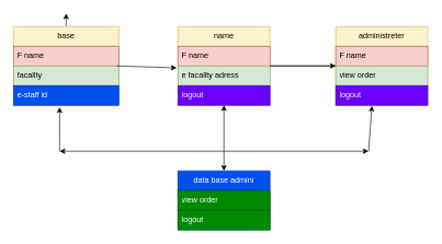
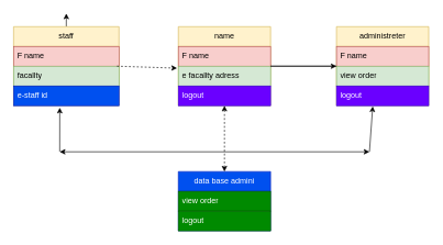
  <mxCell id="0" />
  <mxCell id="1" parent="0" />
  <mxCell id="2" style="edgeStyle=orthogonalEdgeStyle;rounded=0;orthogonalLoop=1;jettySize=auto;html=1;" parent="1" source="3" edge="1"><mxGeometry relative="1" as="geometry"><mxPoint x="100" y="20" as="targetPoint" /></mxGeometry></mxCell>
- <mxCell id="3" value="base" style="swimlane;fontStyle=0;childLayout=stackLayout;horizontal=1;startSize=30;horizontalStack=0;resizeParent=1;resizeParentMax=0;resizeLast=0;collapsible=1;marginBottom=0;whiteSpace=wrap;html=1;fillColor=#fff2cc;strokeColor=#d6b656;" parent="1" vertex="1"><mxGeometry x="20" y="40" width="160" height="120" as="geometry" /></mxCell>
+ <mxCell id="3" value="staff" style="swimlane;fontStyle=0;childLayout=stackLayout;horizontal=1;startSize=30;horizontalStack=0;resizeParent=1;resizeParentMax=0;resizeLast=0;collapsible=1;marginBottom=0;whiteSpace=wrap;html=1;fillColor=#fff2cc;strokeColor=#d6b656;" parent="1" vertex="1"><mxGeometry x="20" y="40" width="160" height="120" as="geometry" /></mxCell>
  <mxCell id="4" value="F name" style="text;strokeColor=#b85450;fillColor=#f8cecc;align=left;verticalAlign=middle;spacingLeft=4;spacingRight=4;overflow=hidden;points=[[0,0.5],[1,0.5]];portConstraint=eastwest;rotatable=0;whiteSpace=wrap;html=1;" parent="3" vertex="1"><mxGeometry y="30" width="160" height="30" as="geometry" /></mxCell>
  <mxCell id="5" value="facallty" style="text;strokeColor=#82b366;fillColor=#d5e8d4;align=left;verticalAlign=middle;spacingLeft=4;spacingRight=4;overflow=hidden;points=[[0,0.5],[1,0.5]];portConstraint=eastwest;rotatable=0;whiteSpace=wrap;html=1;" parent="3" vertex="1"><mxGeometry y="60" width="160" height="30" as="geometry" /></mxCell>
  <mxCell id="6" value="e-staff id" style="text;strokeColor=#001DBC;fillColor=#0050ef;align=left;verticalAlign=middle;spacingLeft=4;spacingRight=4;overflow=hidden;points=[[0,0.5],[1,0.5]];portConstraint=eastwest;rotatable=0;whiteSpace=wrap;html=1;fontColor=#ffffff;" parent="3" vertex="1"><mxGeometry y="90" width="160" height="30" as="geometry" /></mxCell>
  <mxCell id="7" value="name" style="swimlane;fontStyle=0;childLayout=stackLayout;horizontal=1;startSize=30;horizontalStack=0;resizeParent=1;resizeParentMax=0;resizeLast=0;collapsible=1;marginBottom=0;whiteSpace=wrap;html=1;fillColor=#fff2cc;strokeColor=#d6b656;" vertex="1" parent="1"><mxGeometry x="270" y="40" width="140" height="120" as="geometry" /></mxCell>
  <mxCell id="8" value="F name" style="text;strokeColor=#b85450;fillColor=#f8cecc;align=left;verticalAlign=middle;spacingLeft=4;spacingRight=4;overflow=hidden;points=[[0,0.5],[1,0.5]];portConstraint=eastwest;rotatable=0;whiteSpace=wrap;html=1;" vertex="1" parent="7"><mxGeometry y="30" width="140" height="30" as="geometry" /></mxCell>
  <mxCell id="9" value="e facallty adress" style="text;strokeColor=#82b366;fillColor=#d5e8d4;align=left;verticalAlign=middle;spacingLeft=4;spacingRight=4;overflow=hidden;points=[[0,0.5],[1,0.5]];portConstraint=eastwest;rotatable=0;whiteSpace=wrap;html=1;" vertex="1" parent="7"><mxGeometry y="60" width="140" height="30" as="geometry" /></mxCell>
  <mxCell id="10" value="logout" style="text;strokeColor=#3700CC;fillColor=#6a00ff;align=left;verticalAlign=middle;spacingLeft=4;spacingRight=4;overflow=hidden;points=[[0,0.5],[1,0.5]];portConstraint=eastwest;rotatable=0;whiteSpace=wrap;html=1;fontColor=#ffffff;" vertex="1" parent="7"><mxGeometry y="90" width="140" height="30" as="geometry" /></mxCell>
  <mxCell id="11" value="administreter" style="swimlane;fontStyle=0;childLayout=stackLayout;horizontal=1;startSize=30;horizontalStack=0;resizeParent=1;resizeParentMax=0;resizeLast=0;collapsible=1;marginBottom=0;whiteSpace=wrap;html=1;fillColor=#fff2cc;strokeColor=#d6b656;" vertex="1" parent="1"><mxGeometry x="510" y="40" width="140" height="120" as="geometry" /></mxCell>
  <mxCell id="12" value="F name" style="text;strokeColor=#b85450;fillColor=#f8cecc;align=left;verticalAlign=middle;spacingLeft=4;spacingRight=4;overflow=hidden;points=[[0,0.5],[1,0.5]];portConstraint=eastwest;rotatable=0;whiteSpace=wrap;html=1;" vertex="1" parent="11"><mxGeometry y="30" width="140" height="30" as="geometry" /></mxCell>
  <mxCell id="13" value="view order" style="text;strokeColor=#82b366;fillColor=#d5e8d4;align=left;verticalAlign=middle;spacingLeft=4;spacingRight=4;overflow=hidden;points=[[0,0.5],[1,0.5]];portConstraint=eastwest;rotatable=0;whiteSpace=wrap;html=1;" vertex="1" parent="11"><mxGeometry y="60" width="140" height="30" as="geometry" /></mxCell>
  <mxCell id="14" value="logout" style="text;strokeColor=#3700CC;fillColor=#6a00ff;align=left;verticalAlign=middle;spacingLeft=4;spacingRight=4;overflow=hidden;points=[[0,0.5],[1,0.5]];portConstraint=eastwest;rotatable=0;whiteSpace=wrap;html=1;fontColor=#ffffff;" vertex="1" parent="11"><mxGeometry y="90" width="140" height="30" as="geometry" /></mxCell>
  <mxCell id="15" value="" style="endArrow=classic;html=1;rounded=0;exitX=0;exitY=0.5;exitDx=0;exitDy=0;" edge="1" parent="1" source="11"><mxGeometry width="50" height="50" relative="1" as="geometry"><mxPoint x="370" y="250" as="sourcePoint" /><mxPoint x="510" y="100" as="targetPoint" /><Array as="points"><mxPoint x="410" y="100" /></Array></mxGeometry></mxCell>
- <mxCell id="16" value="" style="endArrow=classic;html=1;rounded=0;exitX=0.981;exitY=0;exitDx=0;exitDy=0;exitPerimeter=0;entryX=-0.014;entryY=0.1;entryDx=0;entryDy=0;entryPerimeter=0;" edge="1" parent="1" source="5" target="9"><mxGeometry width="50" height="50" relative="1" as="geometry"><mxPoint x="370" y="250" as="sourcePoint" /><mxPoint x="420" y="200" as="targetPoint" /></mxGeometry></mxCell>
+ <mxCell id="16" value="" style="endArrow=classic;html=1;rounded=0;exitX=0.981;exitY=0;exitDx=0;exitDy=0;exitPerimeter=0;entryX=-0.014;entryY=0.1;entryDx=0;entryDy=0;entryPerimeter=0;dashed=1;" edge="1" parent="1" source="5" target="9"><mxGeometry width="50" height="50" relative="1" as="geometry"><mxPoint x="370" y="250" as="sourcePoint" /><mxPoint x="420" y="200" as="targetPoint" /></mxGeometry></mxCell>
  <mxCell id="17" value="data base admini" style="swimlane;fontStyle=0;childLayout=stackLayout;horizontal=1;startSize=30;horizontalStack=0;resizeParent=1;resizeParentMax=0;resizeLast=0;collapsible=1;marginBottom=0;whiteSpace=wrap;html=1;fillColor=#0050ef;fontColor=#ffffff;strokeColor=#001DBC;" vertex="1" parent="1"><mxGeometry x="270" y="260" width="140" height="90" as="geometry" /></mxCell>
  <mxCell id="18" value="view order" style="text;strokeColor=#005700;fillColor=#008a00;align=left;verticalAlign=middle;spacingLeft=4;spacingRight=4;overflow=hidden;points=[[0,0.5],[1,0.5]];portConstraint=eastwest;rotatable=0;whiteSpace=wrap;html=1;fontColor=#ffffff;" vertex="1" parent="17"><mxGeometry y="30" width="140" height="30" as="geometry" /></mxCell>
  <mxCell id="19" value="logout" style="text;strokeColor=#005700;fillColor=#008a00;align=left;verticalAlign=middle;spacingLeft=4;spacingRight=4;overflow=hidden;points=[[0,0.5],[1,0.5]];portConstraint=eastwest;rotatable=0;whiteSpace=wrap;html=1;fontColor=#ffffff;" vertex="1" parent="17"><mxGeometry y="60" width="140" height="30" as="geometry" /></mxCell>
- <mxCell id="20" value="" style="endArrow=classic;startArrow=classic;html=1;rounded=0;entryX=0.5;entryY=1;entryDx=0;entryDy=0;exitX=0.5;exitY=0;exitDx=0;exitDy=0;" edge="1" parent="1" source="17" target="7"><mxGeometry width="50" height="50" relative="1" as="geometry"><mxPoint x="370" y="250" as="sourcePoint" /><mxPoint x="420" y="200" as="targetPoint" /></mxGeometry></mxCell>
+ <mxCell id="20" value="" style="endArrow=classic;startArrow=classic;html=1;rounded=0;entryX=0.5;entryY=1;entryDx=0;entryDy=0;exitX=0.5;exitY=0;exitDx=0;exitDy=0;dashed=1;" edge="1" parent="1" source="17" target="7"><mxGeometry width="50" height="50" relative="1" as="geometry"><mxPoint x="370" y="250" as="sourcePoint" /><mxPoint x="420" y="200" as="targetPoint" /></mxGeometry></mxCell>
  <mxCell id="21" value="" style="endArrow=classic;html=1;rounded=0;" edge="1" parent="1"><mxGeometry width="50" height="50" relative="1" as="geometry"><mxPoint x="340" y="230" as="sourcePoint" /><mxPoint x="560" y="230" as="targetPoint" /></mxGeometry></mxCell>
  <mxCell id="22" value="" style="endArrow=classic;html=1;rounded=0;entryX=0.393;entryY=1.033;entryDx=0;entryDy=0;entryPerimeter=0;" edge="1" parent="1" target="14"><mxGeometry width="50" height="50" relative="1" as="geometry"><mxPoint x="560" y="230" as="sourcePoint" /><mxPoint x="420" y="200" as="targetPoint" /></mxGeometry></mxCell>
  <mxCell id="23" value="" style="endArrow=classic;html=1;rounded=0;" edge="1" parent="1"><mxGeometry width="50" height="50" relative="1" as="geometry"><mxPoint x="340" y="230" as="sourcePoint" /><mxPoint x="90" y="230" as="targetPoint" /></mxGeometry></mxCell>
  <mxCell id="24" value="" style="endArrow=classic;html=1;rounded=0;entryX=0.438;entryY=1.1;entryDx=0;entryDy=0;entryPerimeter=0;" edge="1" parent="1" target="6"><mxGeometry width="50" height="50" relative="1" as="geometry"><mxPoint x="90" y="230" as="sourcePoint" /><mxPoint x="90" y="170" as="targetPoint" /></mxGeometry></mxCell>
